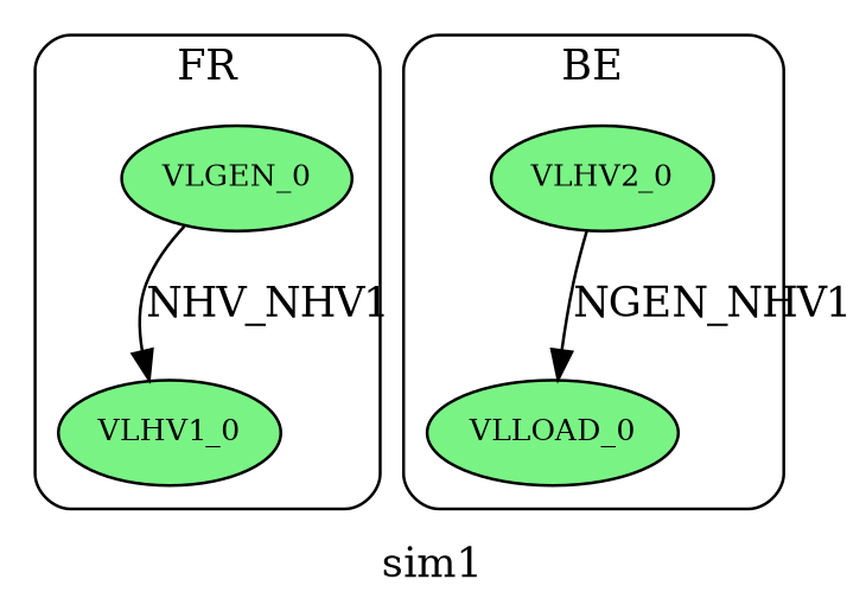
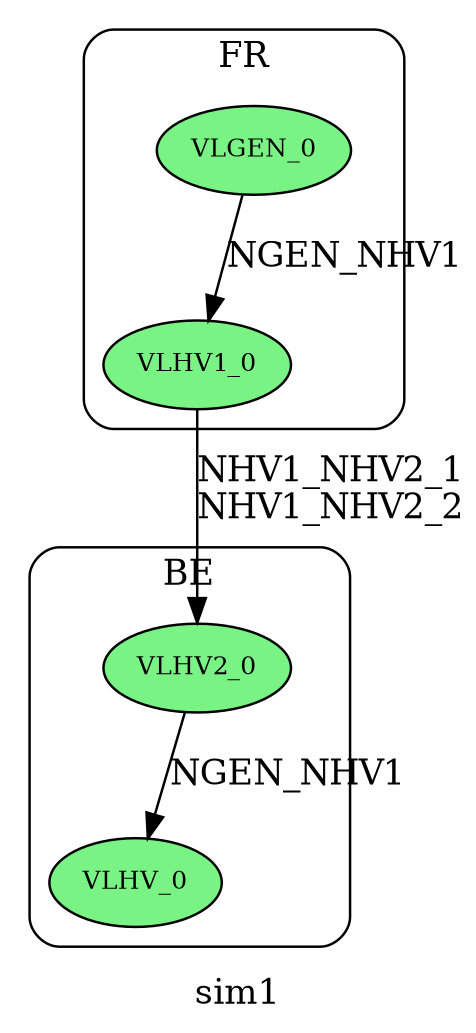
  strict digraph {
    compound=true
    label=sim1
    node [fillcolor="#7AF385" fontsize=10 shape=ellipse style=filled]
    n1 [label=VLGEN_0]
    n2 [label=VLHV1_0]
    cluster_FR [shape=point style=invis fillcolor="" fontsize=""]
    n4 [label=VLHV2_0]
-   n5 [label=VLLOAD_0]
+   n5 [label=VLHV_0]
    cluster_BE [shape=point style=invis fillcolor="" fontsize=""]
    subgraph cluster_1 {
      label=FR
      style=rounded
      n1
      n2
      cluster_FR
    }
    subgraph cluster_2 {
      label=BE
      style=rounded
      n4
      n5
      cluster_BE
    }
-   n1 -> n2 [label=NHV_NHV1]
+   n1 -> n2 [label=NGEN_NHV1]
+   n2 -> n4 [label="NHV1_NHV2_1\lNHV1_NHV2_2"]
    n4 -> n5 [label=NGEN_NHV1]
  }
